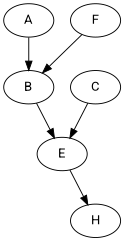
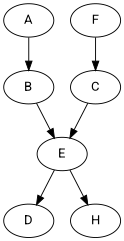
  digraph {
    fontname=Roboto
    node [fontname=Roboto]
    edge [fontname=Roboto]
    A
    B
    C
    E
+   D
    H
    F
    A -> B
    B -> E
    C -> E
+   E -> D
    E -> H
-   F -> B
+   F -> C
  }
